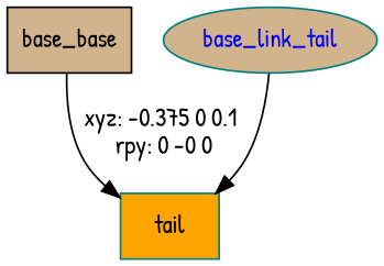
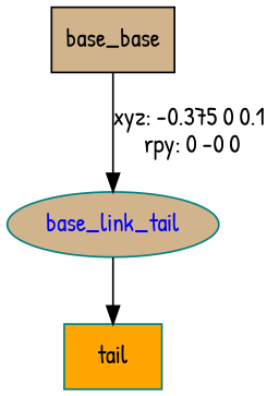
  digraph {
    fontname="Patrick Hand"
    node [color=teal fillcolor=tan fontname="Patrick Hand" shape=box style=filled]
    edge [fontname="Patrick Hand"]
    n1 [color=black label=base_base]
    base_link_tail [fontcolor=blue shape=ellipse]
    n3 [fillcolor=orange label=tail]
-   n1 -> n3 [label="xyz: -0.375 0 0.1 \nrpy: 0 -0 0"]
+   n1 -> base_link_tail [label="xyz: -0.375 0 0.1 \nrpy: 0 -0 0"]
    base_link_tail -> n3
  }
